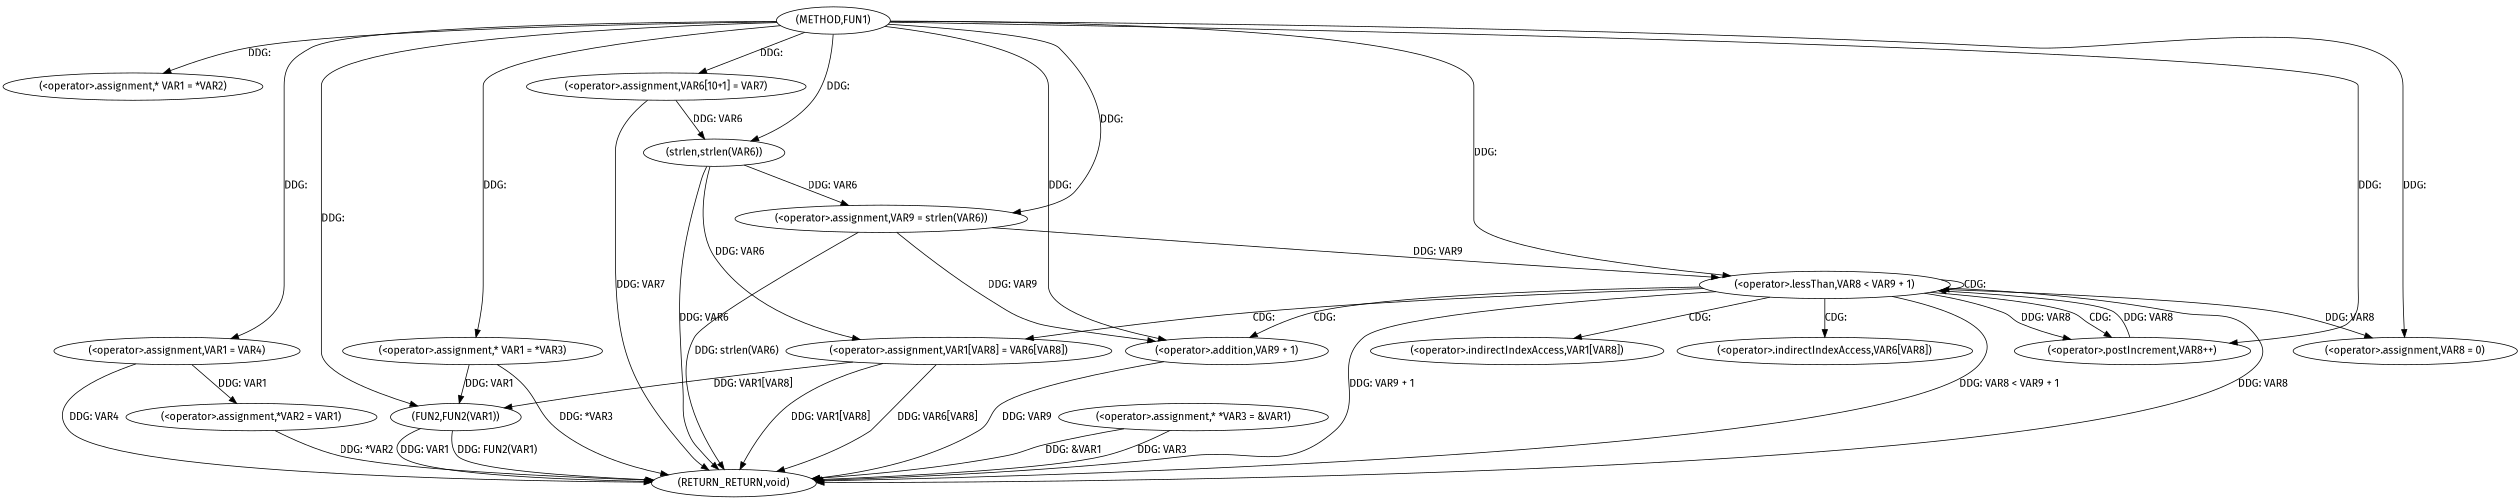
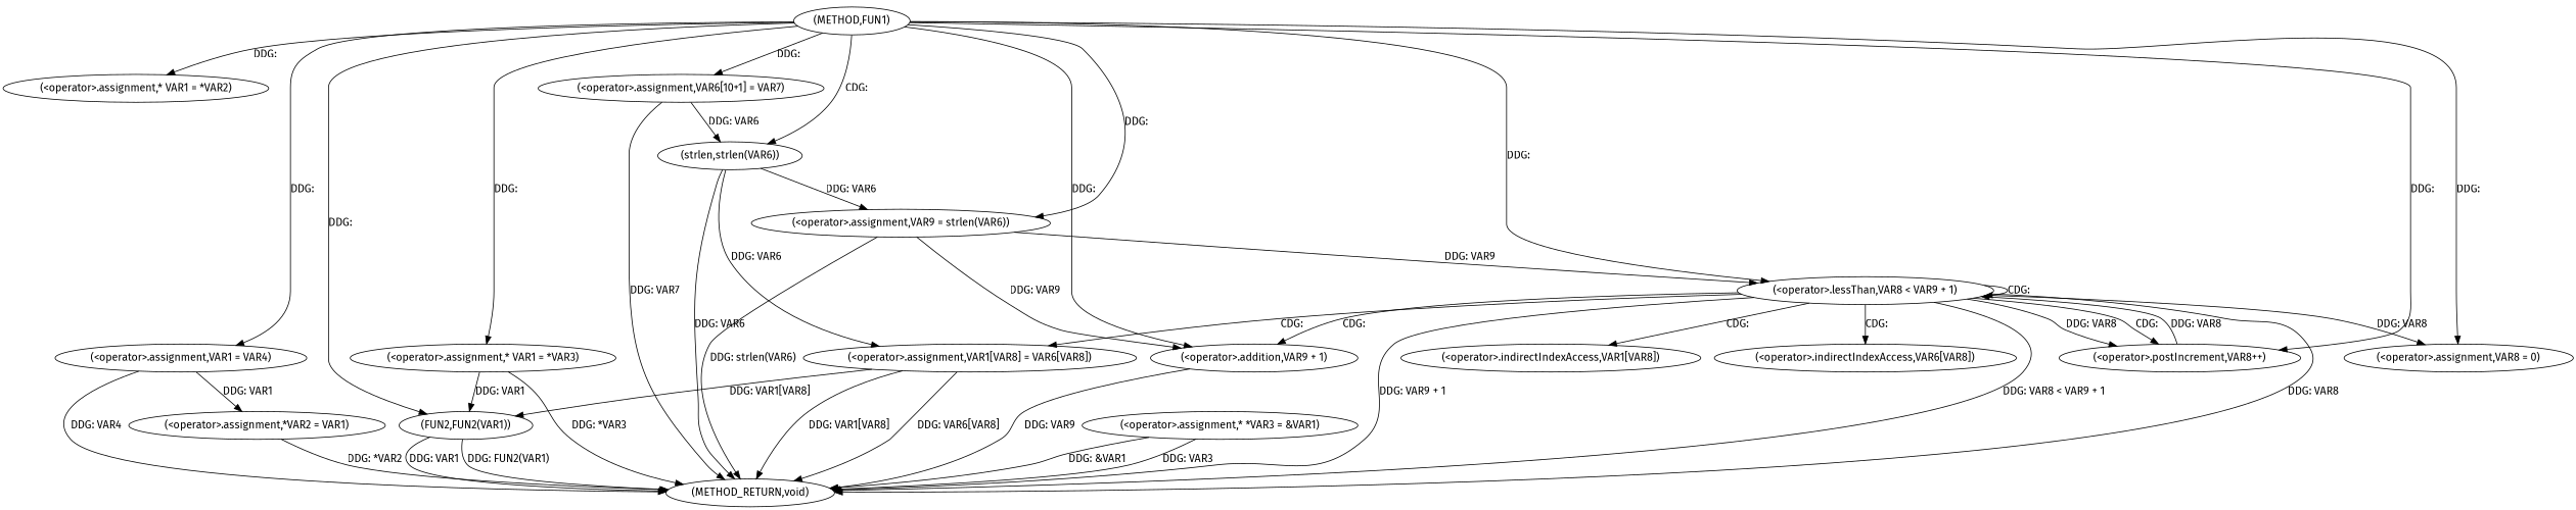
  digraph {
    fontname="Fira Sans"
    node [fontname="Fira Sans"]
    edge [fontname="Fira Sans"]
    n1 [label="(METHOD,FUN1)"]
    n2 [label="(<operator>.assignment,* VAR1 = *VAR2)"]
    n3 [label="(<operator>.assignment,VAR1 = VAR4)"]
    n4 [label="(<operator>.assignment,* VAR1 = *VAR3)"]
    n5 [label="(<operator>.assignment,VAR6[10+1] = VAR7)"]
    n6 [label="(<operator>.assignment,VAR9 = strlen(VAR6))"]
    n7 [label="(strlen,strlen(VAR6))"]
    n8 [label="(<operator>.assignment,VAR8 = 0)"]
    n9 [label="(<operator>.lessThan,VAR8 < VAR9 + 1)"]
    n10 [label="(<operator>.addition,VAR9 + 1)"]
    n11 [label="(<operator>.postIncrement,VAR8++)"]
    n12 [label="(FUN2,FUN2(VAR1))"]
    n13 [label="(<operator>.assignment,* *VAR3 = &VAR1)"]
-   n14 [label="(RETURN_RETURN,void)"]
+   n14 [label="(METHOD_RETURN,void)"]
    n15 [label="(<operator>.assignment,*VAR2 = VAR1)"]
    n16 [label="(<operator>.assignment,VAR1[VAR8] = VAR6[VAR8])"]
    n17 [label="(<operator>.indirectIndexAccess,VAR1[VAR8])"]
    n18 [label="(<operator>.indirectIndexAccess,VAR6[VAR8])"]
    n1 -> n2 [label="DDG: "]
    n1 -> n3 [label="DDG: "]
    n1 -> n4 [label="DDG: "]
    n1 -> n5 [label="DDG: "]
    n1 -> n6 [label="DDG: "]
-   n1 -> n7 [label="DDG: "]
+   n1 -> n7 [label="CDG: "]
    n1 -> n8 [label="DDG: "]
    n1 -> n9 [label="DDG: "]
    n1 -> n10 [label="DDG: "]
    n1 -> n11 [label="DDG: "]
    n1 -> n12 [label="DDG: "]
    n3 -> n14 [label="DDG: VAR4"]
    n3 -> n15 [label="DDG: VAR1"]
    n4 -> n12 [label="DDG: VAR1"]
    n4 -> n14 [label="DDG: *VAR3"]
    n5 -> n7 [label="DDG: VAR6"]
    n5 -> n14 [label="DDG: VAR7"]
    n6 -> n9 [label="DDG: VAR9"]
    n6 -> n10 [label="DDG: VAR9"]
    n6 -> n14 [label="DDG: strlen(VAR6)"]
    n7 -> n6 [label="DDG: VAR6"]
    n7 -> n14 [label="DDG: VAR6"]
    n7 -> n16 [label="DDG: VAR6"]
    n9 -> n8 [label="DDG: VAR8"]
    n9 -> n9 [label="CDG: "]
    n9 -> n10 [label="CDG: "]
    n9 -> n11 [label="DDG: VAR8"]
    n9 -> n11 [label="CDG: "]
    n9 -> n14 [label="DDG: VAR9 + 1"]
    n9 -> n14 [label="DDG: VAR8 < VAR9 + 1"]
    n9 -> n14 [label="DDG: VAR8"]
    n9 -> n16 [label="CDG: "]
    n9 -> n17 [label="CDG: "]
    n9 -> n18 [label="CDG: "]
    n10 -> n14 [label="DDG: VAR9"]
    n11 -> n9 [label="DDG: VAR8"]
    n12 -> n14 [label="DDG: FUN2(VAR1)"]
    n12 -> n14 [label="DDG: VAR1"]
    n13 -> n14 [label="DDG: VAR3"]
    n13 -> n14 [label="DDG: &VAR1"]
    n15 -> n14 [label="DDG: *VAR2"]
    n16 -> n12 [label="DDG: VAR1[VAR8]"]
    n16 -> n14 [label="DDG: VAR1[VAR8]"]
    n16 -> n14 [label="DDG: VAR6[VAR8]"]
  }
